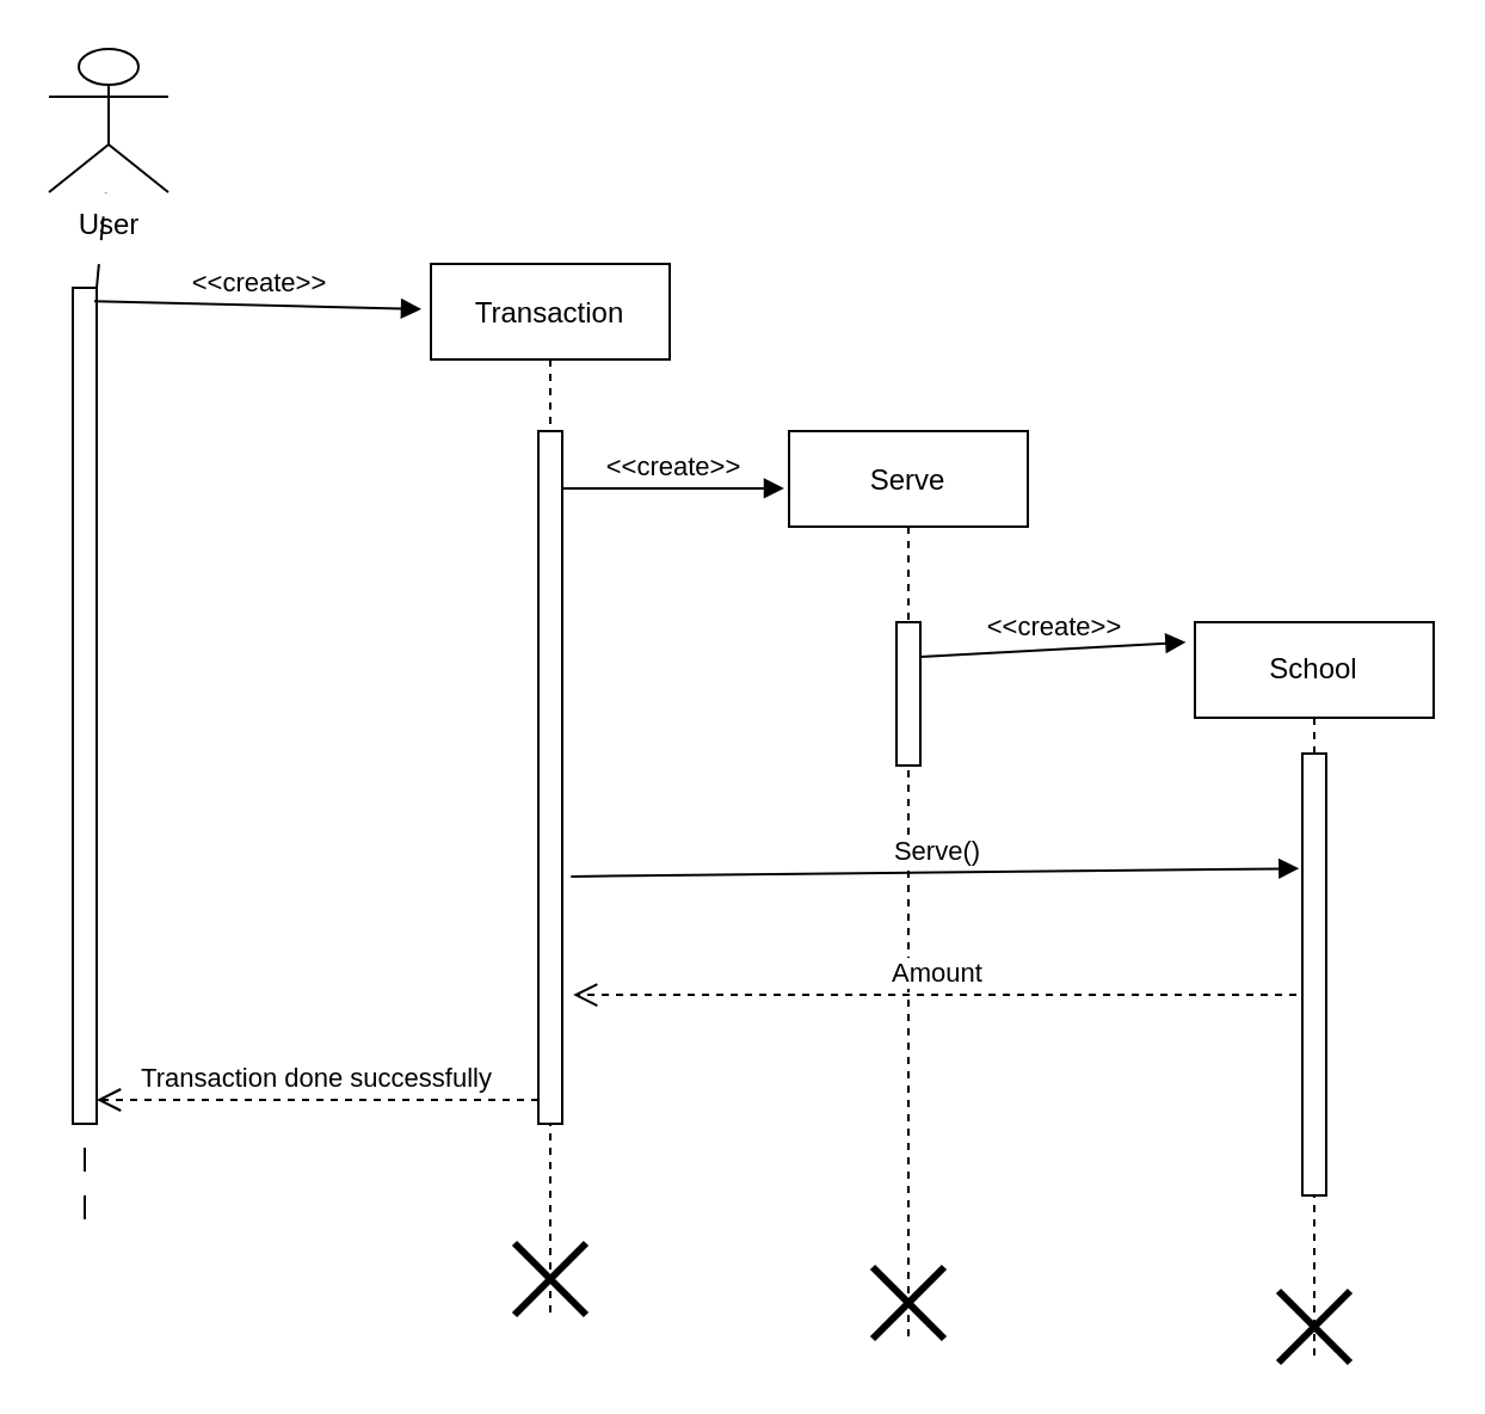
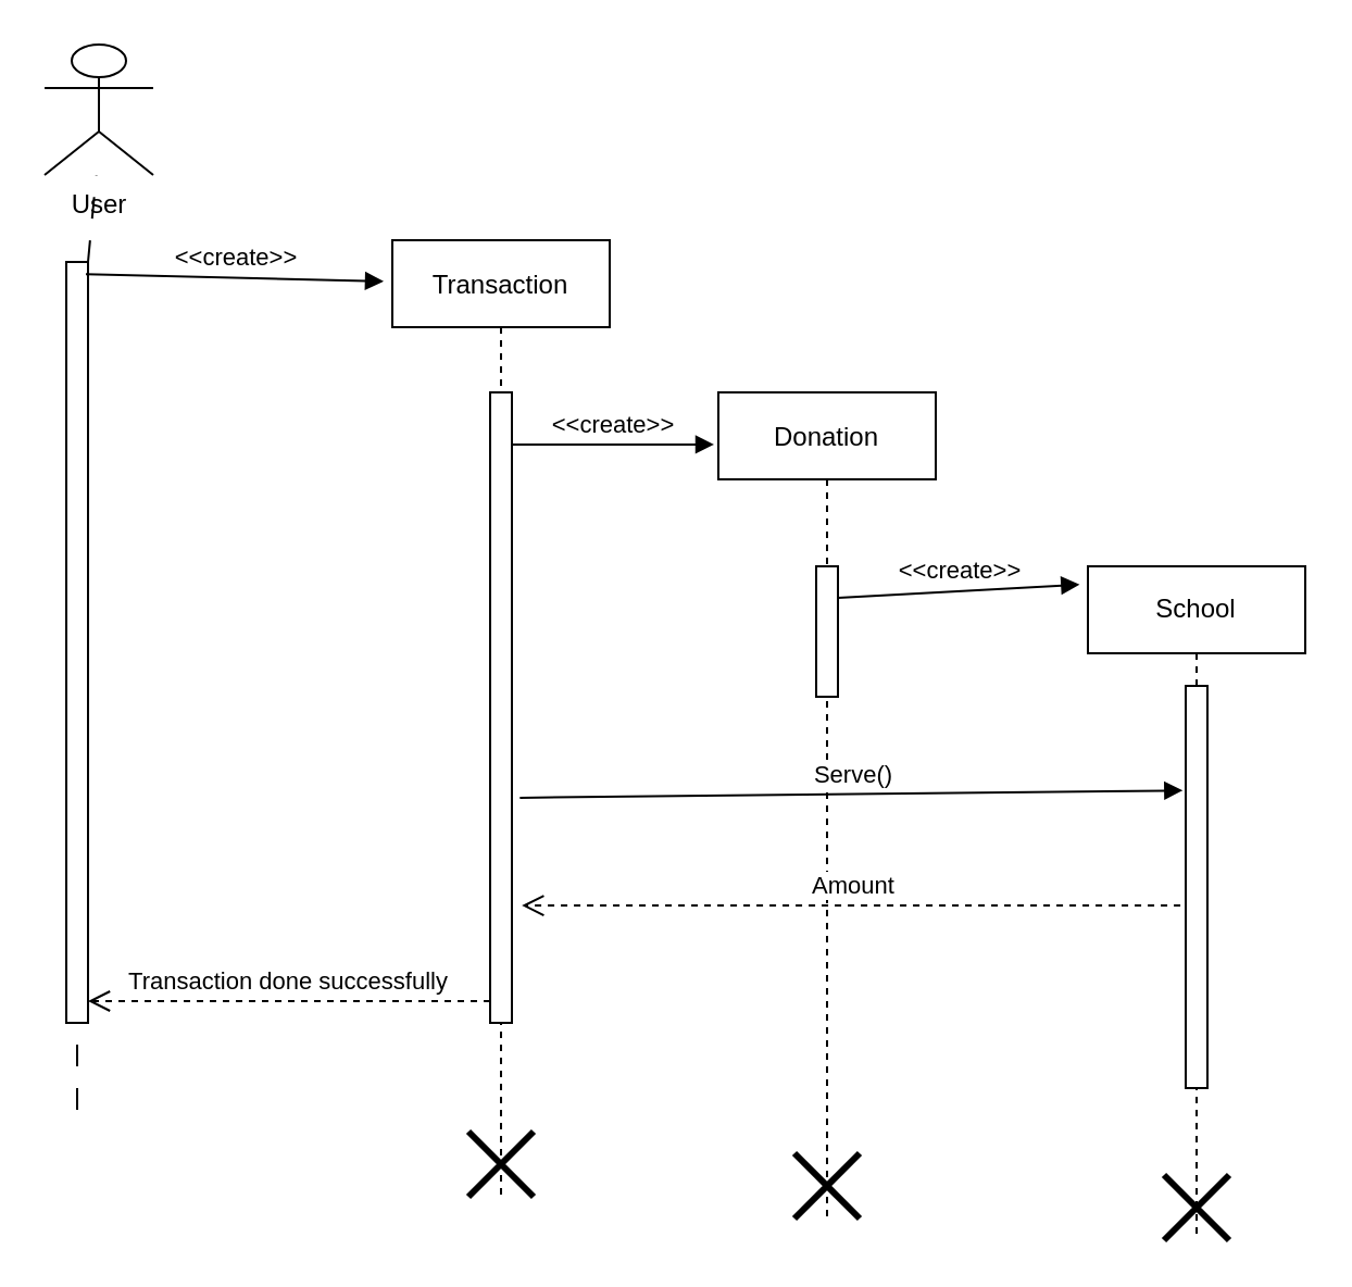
  <mxCell id="0" />
  <mxCell id="1" parent="0" />
  <mxCell id="2" value="Transaction" style="shape=umlLifeline;perimeter=lifelinePerimeter;container=1;collapsible=0;recursiveResize=0;rounded=0;shadow=0;strokeWidth=1;" parent="1" vertex="1"><mxGeometry x="180" y="110" width="100" height="440" as="geometry" /></mxCell>
  <mxCell id="3" value="" style="points=[];perimeter=orthogonalPerimeter;rounded=0;shadow=0;strokeWidth=1;" parent="2" vertex="1"><mxGeometry x="45" y="70" width="10" height="290" as="geometry" /></mxCell>
  <mxCell id="4" value="" style="shape=umlDestroy;whiteSpace=wrap;html=1;strokeWidth=3;" vertex="1" parent="2"><mxGeometry x="35" y="410" width="30" height="30" as="geometry" /></mxCell>
- <mxCell id="5" value="Serve" style="shape=umlLifeline;perimeter=lifelinePerimeter;container=1;collapsible=0;recursiveResize=0;rounded=0;shadow=0;strokeWidth=1;" parent="1" vertex="1"><mxGeometry x="330" y="180" width="100" height="380" as="geometry" /></mxCell>
+ <mxCell id="5" value="Donation" style="shape=umlLifeline;perimeter=lifelinePerimeter;container=1;collapsible=0;recursiveResize=0;rounded=0;shadow=0;strokeWidth=1;" parent="1" vertex="1"><mxGeometry x="330" y="180" width="100" height="380" as="geometry" /></mxCell>
  <mxCell id="6" value="" style="points=[];perimeter=orthogonalPerimeter;rounded=0;shadow=0;strokeWidth=1;" parent="5" vertex="1"><mxGeometry x="45" y="80" width="10" height="60" as="geometry" /></mxCell>
  <mxCell id="7" value="&amp;lt;&amp;lt;create&amp;gt;&amp;gt;" style="html=1;verticalAlign=bottom;endArrow=block;rounded=0;entryX=-0.038;entryY=0.027;entryDx=0;entryDy=0;entryPerimeter=0;" edge="1" parent="5" target="15"><mxGeometry width="80" relative="1" as="geometry"><mxPoint x="55" y="94.5" as="sourcePoint" /><mxPoint x="160" y="80" as="targetPoint" /></mxGeometry></mxCell>
  <mxCell id="8" value="" style="shape=umlDestroy;whiteSpace=wrap;html=1;strokeWidth=3;" vertex="1" parent="5"><mxGeometry x="35" y="350" width="30" height="30" as="geometry" /></mxCell>
  <mxCell id="9" value="&lt;&lt;create&gt;&gt;" style="verticalAlign=bottom;endArrow=block;entryX=-0.02;entryY=0.063;shadow=0;strokeWidth=1;entryDx=0;entryDy=0;entryPerimeter=0;" parent="1" source="3" target="5" edge="1"><mxGeometry relative="1" as="geometry"><mxPoint x="245" y="120" as="sourcePoint" /></mxGeometry></mxCell>
  <mxCell id="10" value="User" style="shape=umlActor;verticalLabelPosition=bottom;verticalAlign=top;html=1;" vertex="1" parent="1"><mxGeometry x="20" y="20" width="50" height="60" as="geometry" /></mxCell>
  <mxCell id="11" value="" style="endArrow=none;startArrow=none;endFill=0;startFill=0;endSize=8;html=1;verticalAlign=bottom;dashed=1;labelBackgroundColor=none;dashPattern=10 10;rounded=0;" edge="1" parent="1" source="12" target="10"><mxGeometry width="160" relative="1" as="geometry"><mxPoint x="35" y="330" as="sourcePoint" /><mxPoint x="290" y="200" as="targetPoint" /></mxGeometry></mxCell>
  <mxCell id="12" value="" style="html=1;points=[];perimeter=orthogonalPerimeter;" vertex="1" parent="1"><mxGeometry x="30" y="120" width="10" height="350" as="geometry" /></mxCell>
  <mxCell id="13" value="" style="endArrow=none;startArrow=none;endFill=0;startFill=0;endSize=8;html=1;verticalAlign=bottom;dashed=1;labelBackgroundColor=none;dashPattern=10 10;rounded=0;" edge="1" parent="1" target="12"><mxGeometry width="160" relative="1" as="geometry"><mxPoint x="35" y="510" as="sourcePoint" /><mxPoint x="35" y="80" as="targetPoint" /></mxGeometry></mxCell>
  <mxCell id="14" value="&amp;lt;&amp;lt;create&amp;gt;&amp;gt;" style="html=1;verticalAlign=bottom;endArrow=block;rounded=0;exitX=0.9;exitY=0.016;exitDx=0;exitDy=0;exitPerimeter=0;entryX=-0.04;entryY=0.043;entryDx=0;entryDy=0;entryPerimeter=0;" edge="1" parent="1" source="12" target="2"><mxGeometry width="80" relative="1" as="geometry"><mxPoint x="70" y="150" as="sourcePoint" /><mxPoint x="250" y="200" as="targetPoint" /></mxGeometry></mxCell>
  <mxCell id="15" value="School" style="shape=umlLifeline;perimeter=lifelinePerimeter;whiteSpace=wrap;html=1;container=1;collapsible=0;recursiveResize=0;outlineConnect=0;" vertex="1" parent="1"><mxGeometry x="500" y="260" width="100" height="310" as="geometry" /></mxCell>
  <mxCell id="16" value="" style="html=1;points=[];perimeter=orthogonalPerimeter;" vertex="1" parent="15"><mxGeometry x="45" y="55" width="10" height="185" as="geometry" /></mxCell>
  <mxCell id="17" value="" style="shape=umlDestroy;whiteSpace=wrap;html=1;strokeWidth=3;" vertex="1" parent="15"><mxGeometry x="35" y="280" width="30" height="30" as="geometry" /></mxCell>
  <mxCell id="18" value="Serve()" style="html=1;verticalAlign=bottom;endArrow=block;rounded=0;exitX=1.367;exitY=0.643;exitDx=0;exitDy=0;exitPerimeter=0;entryX=-0.133;entryY=0.26;entryDx=0;entryDy=0;entryPerimeter=0;" edge="1" parent="1" source="3" target="16"><mxGeometry width="80" relative="1" as="geometry"><mxPoint x="250" y="360" as="sourcePoint" /><mxPoint x="540" y="366" as="targetPoint" /></mxGeometry></mxCell>
  <mxCell id="19" value="Amount" style="html=1;verticalAlign=bottom;endArrow=open;dashed=1;endSize=8;rounded=0;entryX=1.459;entryY=0.814;entryDx=0;entryDy=0;entryPerimeter=0;exitX=-0.247;exitY=0.546;exitDx=0;exitDy=0;exitPerimeter=0;" edge="1" parent="1" source="16" target="3"><mxGeometry relative="1" as="geometry"><mxPoint x="240" y="330" as="sourcePoint" /><mxPoint x="210" y="410" as="targetPoint" /></mxGeometry></mxCell>
  <mxCell id="20" value="Transaction done successfully" style="html=1;verticalAlign=bottom;endArrow=open;dashed=1;endSize=8;rounded=0;" edge="1" parent="1" source="3"><mxGeometry relative="1" as="geometry"><mxPoint x="120" y="460" as="sourcePoint" /><mxPoint x="40" y="460" as="targetPoint" /></mxGeometry></mxCell>
